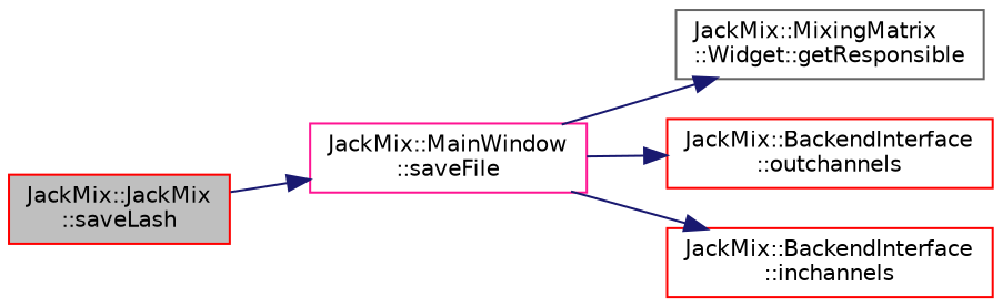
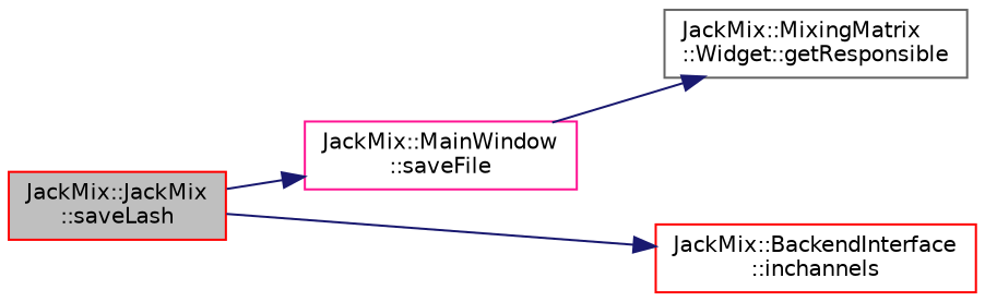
  digraph {
    rankdir=LR
    node [color=red fillcolor=white fontname=Helvetica fontsize=10 shape=record style=filled]
    edge [color=midnightblue fontname=Helvetica fontsize=10 labelfontname=Helvetica labelfontsize=10 style=solid]
    n1 [fillcolor=grey75 fontcolor=black height=0.2 label="JackMix::JackMix\l::saveLash" width=0.4]
    n2 [color=deeppink height=0.2 label="JackMix::MainWindow\l::saveFile" width=0.4]
    n3 [color=gray40 height=0.2 label="JackMix::MixingMatrix\l::Widget::getResponsible" width=0.4]
    n4 [height=0.2 label="JackMix::BackendInterface\l::inchannels" width=0.4]
-   n5 [height=0.2 label="JackMix::BackendInterface\l::outchannels" width=0.4]
    n1 -> n2
    n2 -> n3
-   n2 -> n4
-   n2 -> n5
+   n1 -> n4
  }
